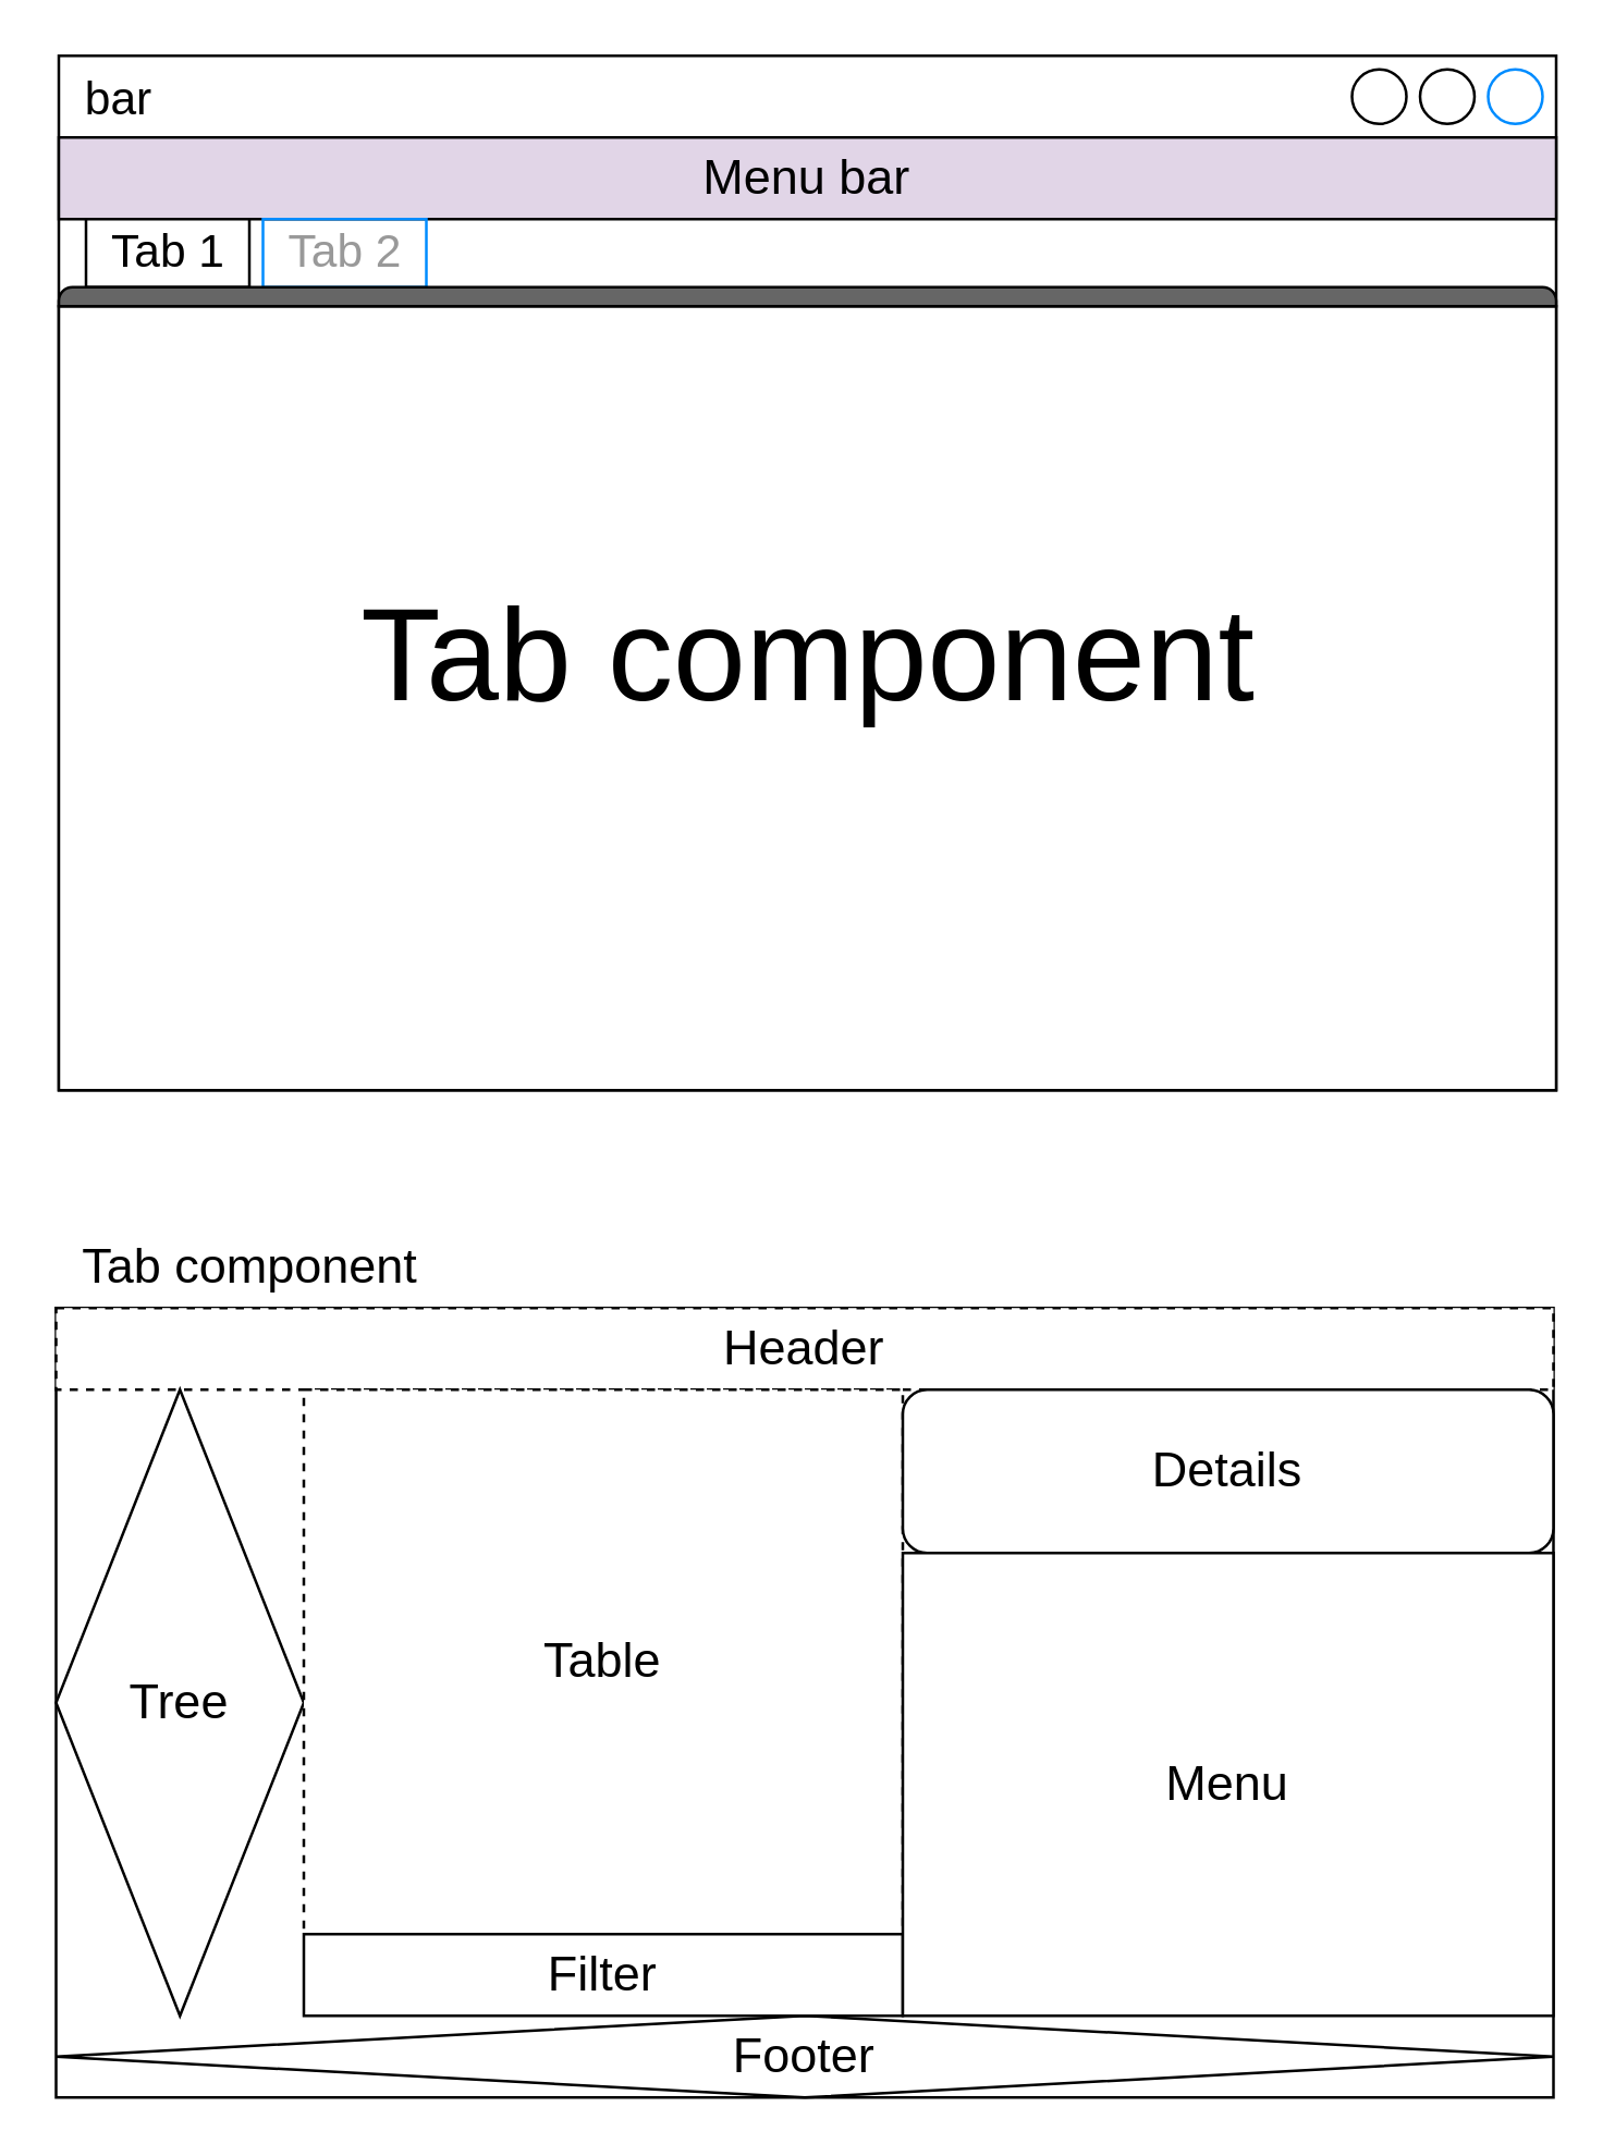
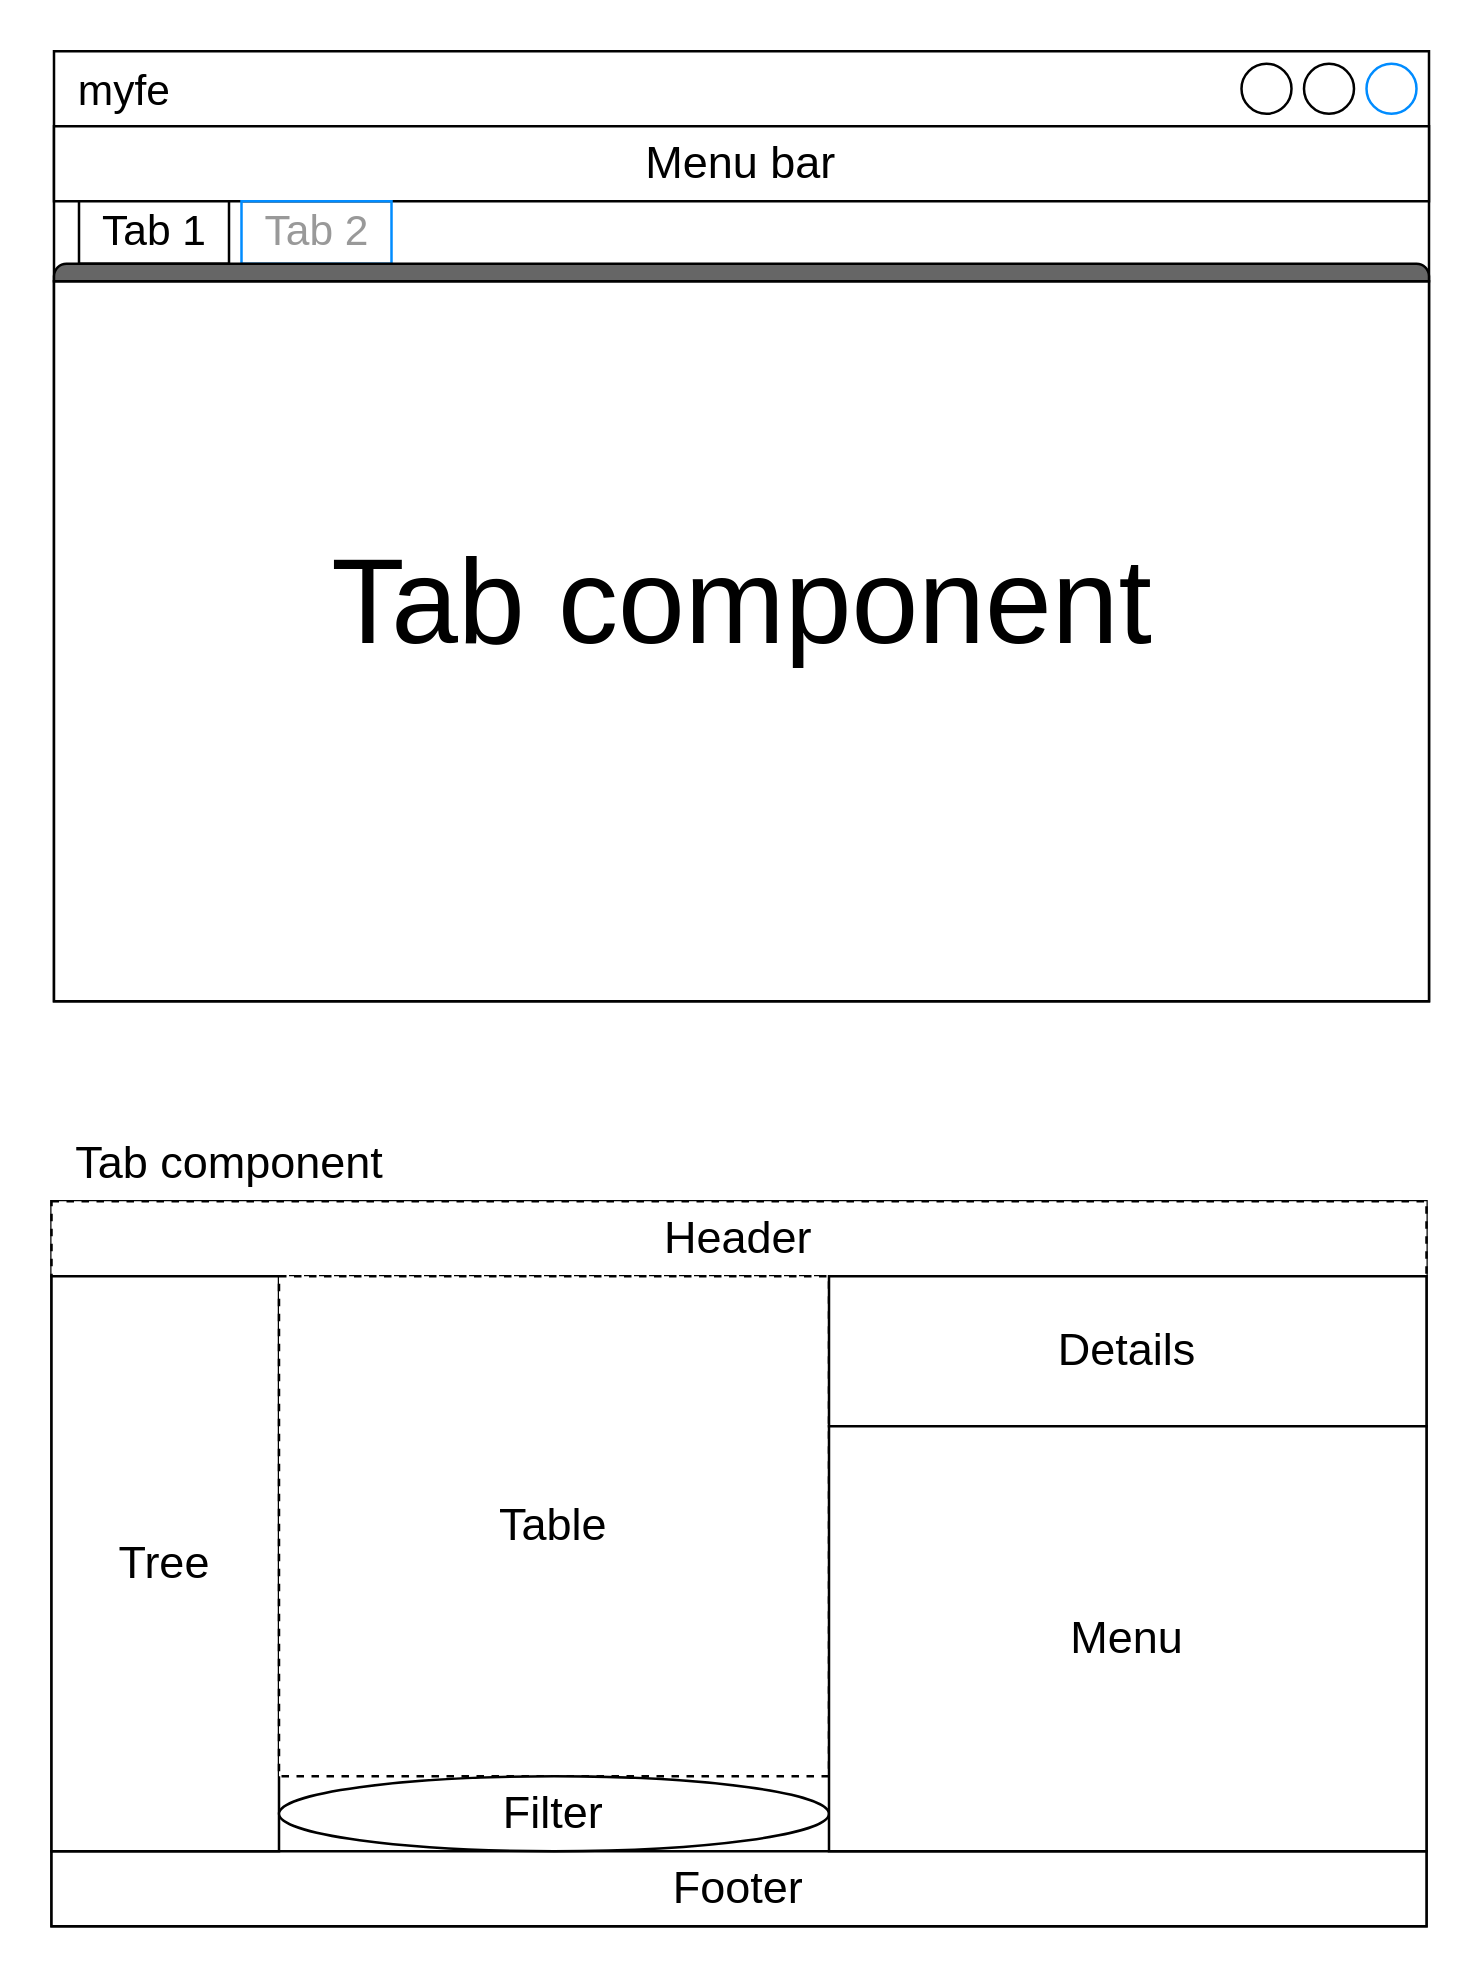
  <mxCell id="0" />
  <mxCell id="1" parent="0" />
- <mxCell id="2" value="bar" style="strokeWidth=1;shadow=0;dashed=0;align=center;html=1;shape=mxgraph.mockup.containers.window;align=left;verticalAlign=top;spacingLeft=8;strokeColor2=#008cff;strokeColor3=#c4c4c4;fontColor=#000000;mainText=;fontSize=17;labelBackgroundColor=none;" vertex="1" parent="1"><mxGeometry x="21" width="550" height="380" as="geometry" y="20" /></mxCell>
- <mxCell id="3" value="&lt;font style=&quot;font-size: 18px&quot;&gt;Menu bar&lt;/font&gt;" style="rounded=0;whiteSpace=wrap;html=1;fontSize=14;fillColor=#e1d5e7;" vertex="1" parent="1"><mxGeometry x="21" y="50" width="550" height="30" as="geometry" /></mxCell>
+ <mxCell id="2" value="myfe" style="strokeWidth=1;shadow=0;dashed=0;align=center;html=1;shape=mxgraph.mockup.containers.window;align=left;verticalAlign=top;spacingLeft=8;strokeColor2=#008cff;strokeColor3=#c4c4c4;fontColor=#000000;mainText=;fontSize=17;labelBackgroundColor=none;" vertex="1" parent="1"><mxGeometry x="21" width="550" height="380" as="geometry" y="20" /></mxCell>
+ <mxCell id="3" value="&lt;font style=&quot;font-size: 18px&quot;&gt;Menu bar&lt;/font&gt;" style="rounded=0;whiteSpace=wrap;html=1;fontSize=14;" vertex="1" parent="1"><mxGeometry x="21" y="50" width="550" height="30" as="geometry" /></mxCell>
  <mxCell id="4" value="&lt;font style=&quot;font-size: 48px&quot;&gt;Tab component&lt;/font&gt;" style="strokeWidth=1;shadow=0;dashed=0;align=center;html=1;shape=mxgraph.mockup.containers.marginRect2;rectMarginTop=32;strokeColor=#000000;gradientColor=none;fontSize=14;fontColor=#000000;" vertex="1" parent="1"><mxGeometry x="21" y="80" width="550" height="320" as="geometry" /></mxCell>
  <mxCell id="5" value="Tab 1" style="strokeColor=inherit;fillColor=inherit;gradientColor=inherit;strokeWidth=1;shadow=0;dashed=0;align=center;html=1;shape=mxgraph.mockup.containers.rrect;rSize=0;fontSize=17;fontColor=#000000;gradientColor=none;" vertex="1" parent="4"><mxGeometry width="60" height="25" relative="1" as="geometry"><mxPoint x="10" as="offset" /></mxGeometry></mxCell>
  <mxCell id="6" value="Tab 2" style="strokeWidth=1;shadow=0;dashed=0;align=center;html=1;shape=mxgraph.mockup.containers.rrect;rSize=0;fontSize=17;fontColor=#999999;strokeColor=#008cff;fillColor=none;" vertex="1" parent="4"><mxGeometry width="60" height="25" relative="1" as="geometry"><mxPoint x="75" as="offset" /></mxGeometry></mxCell>
  <mxCell id="7" value="" style="strokeWidth=1;shadow=0;dashed=0;align=center;html=1;shape=mxgraph.mockup.containers.topButton;rSize=5;strokeColor=default;fillColor=#666666;gradientColor=none;resizeWidth=1;movable=0;deletable=1;fontSize=14;fontColor=#000000;" vertex="1" parent="4"><mxGeometry width="550" height="7" relative="1" as="geometry"><mxPoint y="25" as="offset" /></mxGeometry></mxCell>
  <mxCell id="8" value="" style="rounded=0;whiteSpace=wrap;html=1;fontSize=18;fontColor=#999999;strokeColor=default;fillColor=default;" vertex="1" parent="1"><mxGeometry x="20" y="480" width="550" height="290" as="geometry" /></mxCell>
  <mxCell id="9" value="&lt;font color=&quot;#000000&quot;&gt;Tab component&lt;/font&gt;" style="text;html=1;align=center;verticalAlign=middle;resizable=0;points=[];autosize=1;strokeColor=none;fillColor=none;fontSize=18;fontColor=#999999;" vertex="1" parent="1"><mxGeometry x="21" y="450" width="140" height="30" as="geometry" /></mxCell>
  <mxCell id="10" value="Header" style="rounded=0;whiteSpace=wrap;html=1;fontSize=18;fontColor=#000000;strokeColor=default;fillColor=default;dashed=1;" vertex="1" parent="1"><mxGeometry x="20" y="480" width="550" height="30" as="geometry" /></mxCell>
- <mxCell id="11" value="Footer" style="rhombus;whiteSpace=wrap;html=1;fontSize=18;fontColor=#000000;strokeColor=default;fillColor=default;" vertex="1" parent="1"><mxGeometry x="20" y="740" width="550" height="30" as="geometry" /></mxCell>
- <mxCell id="12" value="Tree" style="rhombus;whiteSpace=wrap;html=1;fontSize=18;fontColor=#000000;strokeColor=default;fillColor=default;" vertex="1" parent="1"><mxGeometry x="20" y="510" width="91" height="230" as="geometry" /></mxCell>
+ <mxCell id="11" value="Footer" style="rounded=0;whiteSpace=wrap;html=1;fontSize=18;fontColor=#000000;strokeColor=default;fillColor=default;" vertex="1" parent="1"><mxGeometry x="20" y="740" width="550" height="30" as="geometry" /></mxCell>
+ <mxCell id="12" value="Tree" style="rounded=0;whiteSpace=wrap;html=1;fontSize=18;fontColor=#000000;strokeColor=default;fillColor=default;" vertex="1" parent="1"><mxGeometry x="20" y="510" width="91" height="230" as="geometry" /></mxCell>
  <mxCell id="13" value="Table" style="rounded=0;whiteSpace=wrap;html=1;fontSize=18;fontColor=#000000;strokeColor=default;fillColor=default;dashed=1;" vertex="1" parent="1"><mxGeometry x="111" y="510" width="220" height="200" as="geometry" /></mxCell>
- <mxCell id="14" value="Filter" style="rounded=0;whiteSpace=wrap;html=1;fontSize=18;fontColor=#000000;strokeColor=default;fillColor=default;" vertex="1" parent="1"><mxGeometry x="111" y="710" width="220" height="30" as="geometry" /></mxCell>
- <mxCell id="15" value="Details" style="whiteSpace=wrap;html=1;fontSize=18;fontColor=#000000;strokeColor=default;fillColor=default;rounded=1;" vertex="1" parent="1"><mxGeometry x="331" y="510" width="239" height="60" as="geometry" /></mxCell>
+ <mxCell id="14" value="Filter" style="ellipse;whiteSpace=wrap;html=1;fontSize=18;fontColor=#000000;strokeColor=default;fillColor=default;" vertex="1" parent="1"><mxGeometry x="111" y="710" width="220" height="30" as="geometry" /></mxCell>
+ <mxCell id="15" value="Details" style="rounded=0;whiteSpace=wrap;html=1;fontSize=18;fontColor=#000000;strokeColor=default;fillColor=default;" vertex="1" parent="1"><mxGeometry x="331" y="510" width="239" height="60" as="geometry" /></mxCell>
  <mxCell id="16" value="Menu" style="rounded=0;whiteSpace=wrap;html=1;fontSize=18;fontColor=#000000;strokeColor=default;fillColor=default;" vertex="1" parent="1"><mxGeometry x="331" y="570" width="239" height="170" as="geometry" /></mxCell>
